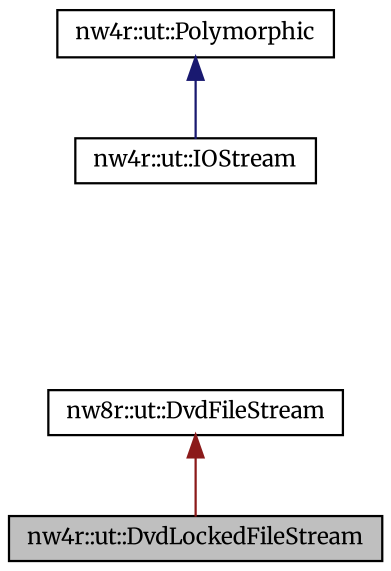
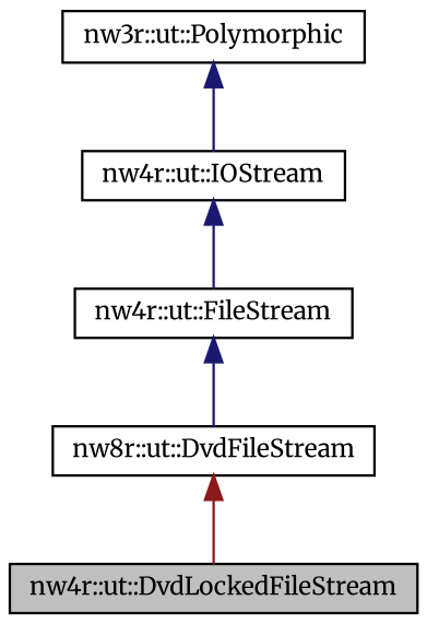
  digraph {
    fontname=Merriweather
    node [color=black fillcolor=white fontname=Merriweather fontsize=10 shape=record style=filled]
    edge [color=midnightblue dir=back fontname=Merriweather fontsize=10 labelfontname=FreeMono labelfontsize=10 style=solid]
    n1 [fillcolor=grey75 fontcolor=black height=0.2 label="nw4r::ut::DvdLockedFileStream" width=0.4]
    n2 [height=0.2 label="nw8r::ut::DvdFileStream" width=0.4]
+   n3 [height=0.2 label="nw4r::ut::FileStream" width=0.4]
    n4 [height=0.2 label="nw4r::ut::IOStream" width=0.4]
-   n5 [height=0.2 label="nw4r::ut::Polymorphic" width=0.4]
+   n5 [height=0.2 label="nw3r::ut::Polymorphic" width=0.4]
    n2 -> n1 [color=firebrick4]
+   n3 -> n2
+   n4 -> n3
    n5 -> n4
  }
